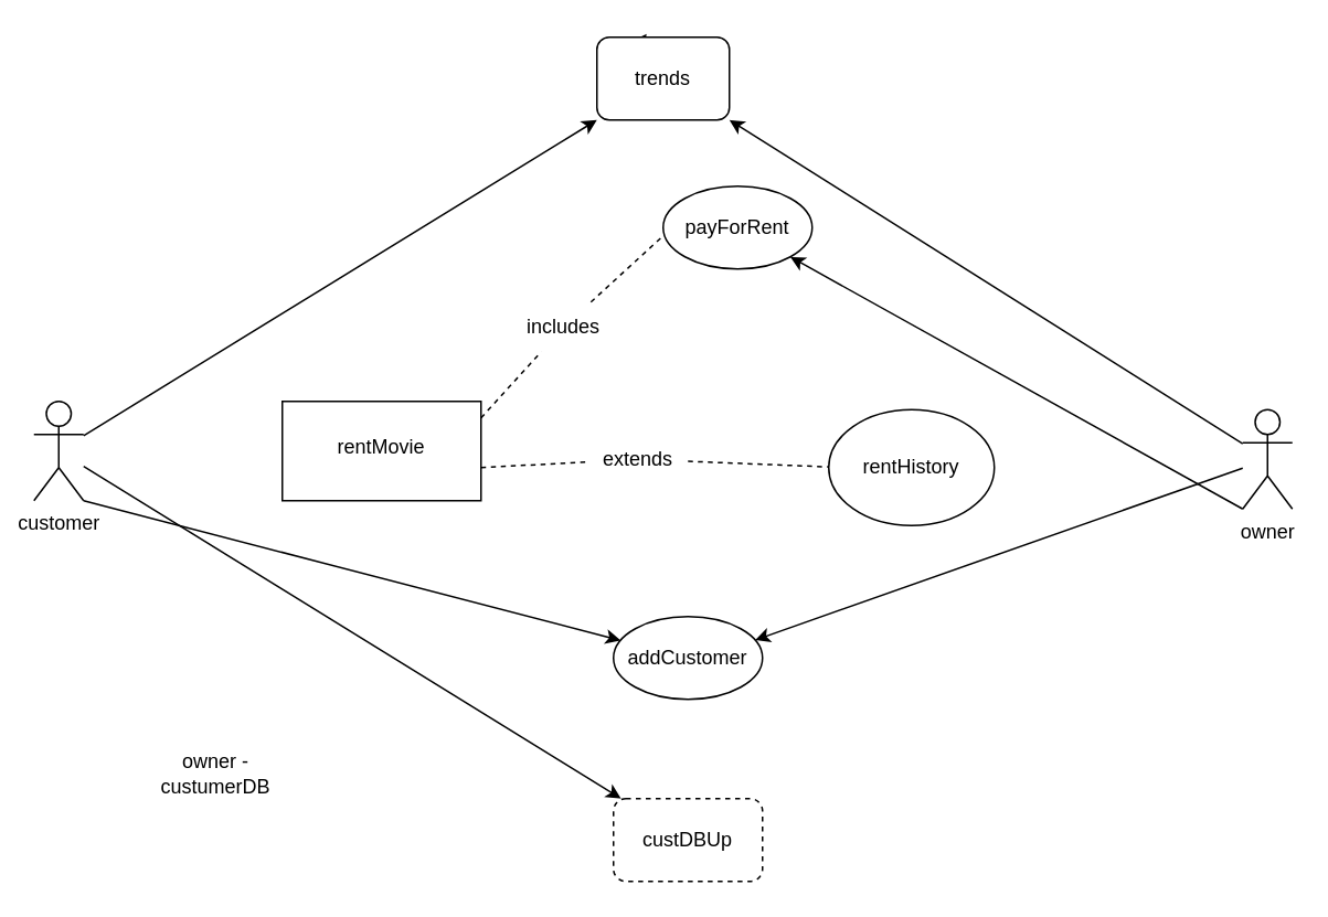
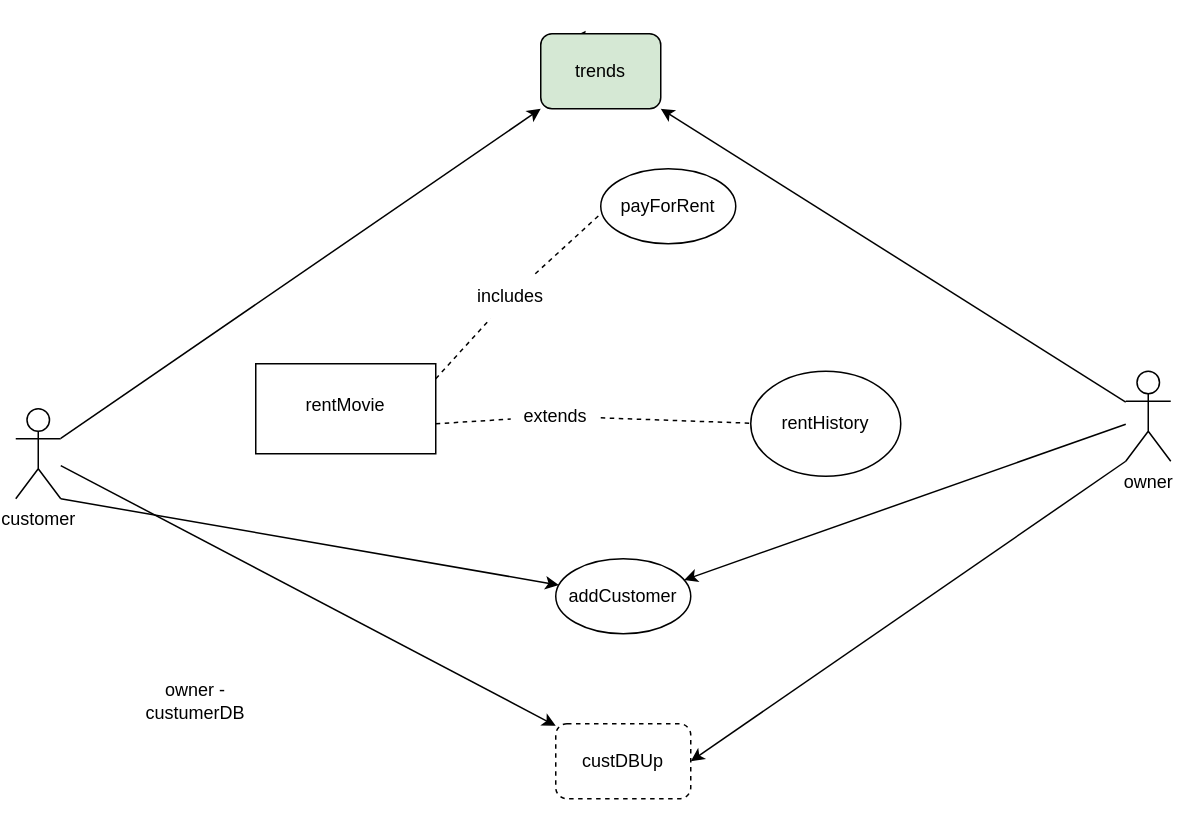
  <mxCell id="0" />
  <mxCell id="1" parent="0" />
  <mxCell id="2" value="" style="edgeStyle=none;html=1;" edge="1" parent="1" source="4" target="19"><mxGeometry relative="1" as="geometry" /></mxCell>
  <mxCell id="3" style="edgeStyle=none;html=1;entryX=0;entryY=1;entryDx=0;entryDy=0;" edge="1" parent="1" source="4" target="22"><mxGeometry relative="1" as="geometry"><mxPoint x="390" y="2" as="targetPoint" /></mxGeometry></mxCell>
- <mxCell id="4" value="customer&lt;br&gt;" style="shape=umlActor;verticalLabelPosition=bottom;verticalAlign=top;html=1;outlineConnect=0;" vertex="1" parent="1"><mxGeometry x="20" y="242" width="30" height="60" as="geometry" /></mxCell>
+ <mxCell id="4" value="customer&lt;br&gt;" style="shape=umlActor;verticalLabelPosition=bottom;verticalAlign=top;html=1;outlineConnect=0;" vertex="1" parent="1"><mxGeometry x="10" y="272" width="30" height="60" as="geometry" /></mxCell>
  <mxCell id="5" value="&lt;br&gt;rentMovie" style="whiteSpace=wrap;html=1;verticalAlign=top;" vertex="1" parent="1"><mxGeometry x="170" y="242" width="120" height="60" as="geometry" /></mxCell>
  <mxCell id="6" value="" style="endArrow=none;dashed=1;html=1;startArrow=none;" edge="1" parent="1" source="8"><mxGeometry width="50" height="50" relative="1" as="geometry"><mxPoint x="290" y="252" as="sourcePoint" /><mxPoint x="400" y="142" as="targetPoint" /></mxGeometry></mxCell>
  <mxCell id="7" value="" style="endArrow=none;dashed=1;html=1;" edge="1" parent="1" target="8"><mxGeometry width="50" height="50" relative="1" as="geometry"><mxPoint x="290" y="252" as="sourcePoint" /><mxPoint x="400" y="142" as="targetPoint" /></mxGeometry></mxCell>
  <mxCell id="8" value="includes" style="text;html=1;strokeColor=none;fillColor=none;align=center;verticalAlign=middle;whiteSpace=wrap;rounded=0;" vertex="1" parent="1"><mxGeometry x="310" y="182" width="60" height="30" as="geometry" /></mxCell>
  <mxCell id="9" value="payForRent" style="ellipse;whiteSpace=wrap;html=1;" vertex="1" parent="1"><mxGeometry x="400" y="112" width="90" height="50" as="geometry" /></mxCell>
  <mxCell id="10" value="" style="endArrow=none;dashed=1;html=1;startArrow=none;" edge="1" parent="1" source="13"><mxGeometry width="50" height="50" relative="1" as="geometry"><mxPoint x="290" y="282" as="sourcePoint" /><mxPoint x="510" y="282" as="targetPoint" /></mxGeometry></mxCell>
  <mxCell id="11" value="rentHistory" style="ellipse;whiteSpace=wrap;html=1;" vertex="1" parent="1"><mxGeometry x="500" y="247" width="100" height="70" as="geometry" /></mxCell>
  <mxCell id="12" value="" style="endArrow=none;dashed=1;html=1;" edge="1" parent="1" target="13"><mxGeometry width="50" height="50" relative="1" as="geometry"><mxPoint x="290" y="282" as="sourcePoint" /><mxPoint x="510" y="282" as="targetPoint" /></mxGeometry></mxCell>
- <mxCell id="13" value="extends" style="text;html=1;strokeColor=none;fillColor=none;align=center;verticalAlign=middle;whiteSpace=wrap;rounded=0;" vertex="1" parent="1"><mxGeometry x="355" y="262" width="60" height="30" as="geometry" /></mxCell>
+ <mxCell id="13" value="extends" style="text;html=1;strokeColor=none;fillColor=none;align=center;verticalAlign=middle;whiteSpace=wrap;rounded=0;" vertex="1" parent="1"><mxGeometry x="340" y="262" width="60" height="30" as="geometry" /></mxCell>
  <mxCell id="14" value="addCustomer&lt;br&gt;" style="ellipse;whiteSpace=wrap;html=1;" vertex="1" parent="1"><mxGeometry x="370" y="372" width="90" height="50" as="geometry" /></mxCell>
  <mxCell id="15" value="" style="endArrow=classic;html=1;exitX=1;exitY=1;exitDx=0;exitDy=0;exitPerimeter=0;" edge="1" parent="1" source="4" target="14"><mxGeometry width="50" height="50" relative="1" as="geometry"><mxPoint x="360" y="292" as="sourcePoint" /><mxPoint x="410" y="242" as="targetPoint" /></mxGeometry></mxCell>
  <mxCell id="16" style="edgeStyle=none;html=1;entryX=1;entryY=1;entryDx=0;entryDy=0;" edge="1" parent="1" source="17" target="22"><mxGeometry relative="1" as="geometry" /></mxCell>
  <mxCell id="17" value="owner&lt;br&gt;" style="shape=umlActor;verticalLabelPosition=bottom;verticalAlign=top;html=1;outlineConnect=0;" vertex="1" parent="1"><mxGeometry x="750" y="247" width="30" height="60" as="geometry" /></mxCell>
  <mxCell id="18" value="" style="endArrow=classic;html=1;entryX=1;entryY=0.25;entryDx=0;entryDy=0;" edge="1" parent="1" source="17" target="14"><mxGeometry width="50" height="50" relative="1" as="geometry"><mxPoint x="720" y="372" as="sourcePoint" /><mxPoint x="410" y="242" as="targetPoint" /><Array as="points" /></mxGeometry></mxCell>
  <mxCell id="19" value="custDBUp&lt;br&gt;" style="rounded=1;whiteSpace=wrap;html=1;dashed=1;" vertex="1" parent="1"><mxGeometry x="370" y="482" width="90" height="50" as="geometry" /></mxCell>
- <mxCell id="20" value="" style="endArrow=classic;html=1;exitX=0;exitY=1;exitDx=0;exitDy=0;exitPerimeter=0;" edge="1" parent="1" source="17" target="9"><mxGeometry width="50" height="50" relative="1" as="geometry"><mxPoint x="360" y="292" as="sourcePoint" /><mxPoint x="410" y="242" as="targetPoint" /></mxGeometry></mxCell>
+ <mxCell id="20" value="" style="endArrow=classic;html=1;exitX=0;exitY=1;exitDx=0;exitDy=0;exitPerimeter=0;entryX=1;entryY=0.5;entryDx=0;entryDy=0;" edge="1" parent="1" source="17" target="19"><mxGeometry width="50" height="50" relative="1" as="geometry"><mxPoint x="360" y="292" as="sourcePoint" /><mxPoint x="410" y="242" as="targetPoint" /></mxGeometry></mxCell>
  <mxCell id="21" style="edgeStyle=none;html=1;exitX=0;exitY=0.75;exitDx=0;exitDy=0;" edge="1" parent="1" source="22"><mxGeometry relative="1" as="geometry"><mxPoint x="390" y="20" as="targetPoint" /></mxGeometry></mxCell>
- <mxCell id="22" value="trends" style="rounded=1;whiteSpace=wrap;html=1;" vertex="1" parent="1"><mxGeometry x="360" y="22" width="80" height="50" as="geometry" /></mxCell>
+ <mxCell id="22" value="trends" style="rounded=1;whiteSpace=wrap;html=1;fillColor=#d5e8d4;" vertex="1" parent="1"><mxGeometry x="360" y="22" width="80" height="50" as="geometry" /></mxCell>
  <mxCell id="23" value="owner -&lt;br&gt;custumerDB&lt;br&gt;" style="text;html=1;strokeColor=none;fillColor=none;align=center;verticalAlign=middle;whiteSpace=wrap;rounded=0;" vertex="1" parent="1"><mxGeometry x="100" y="452" width="60" height="30" as="geometry" /></mxCell>
